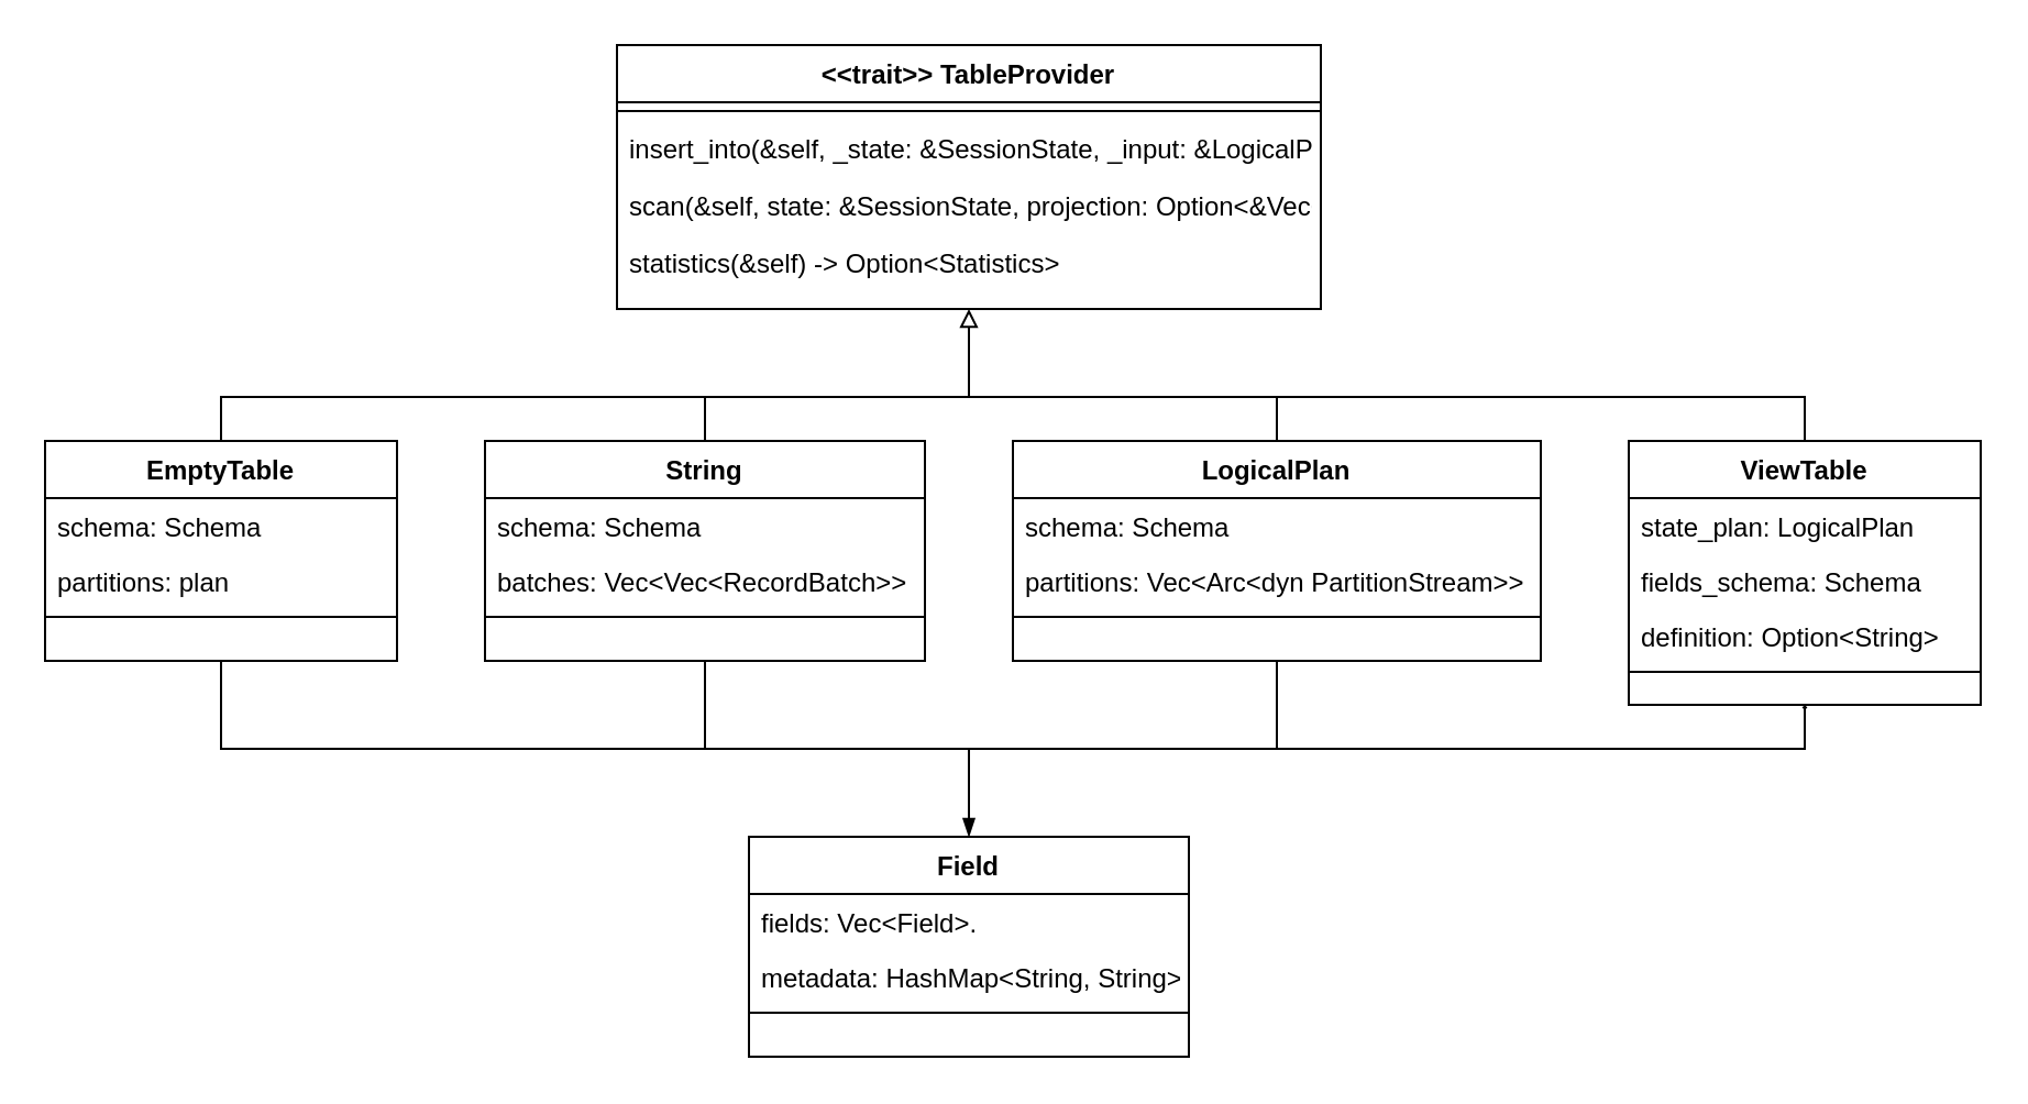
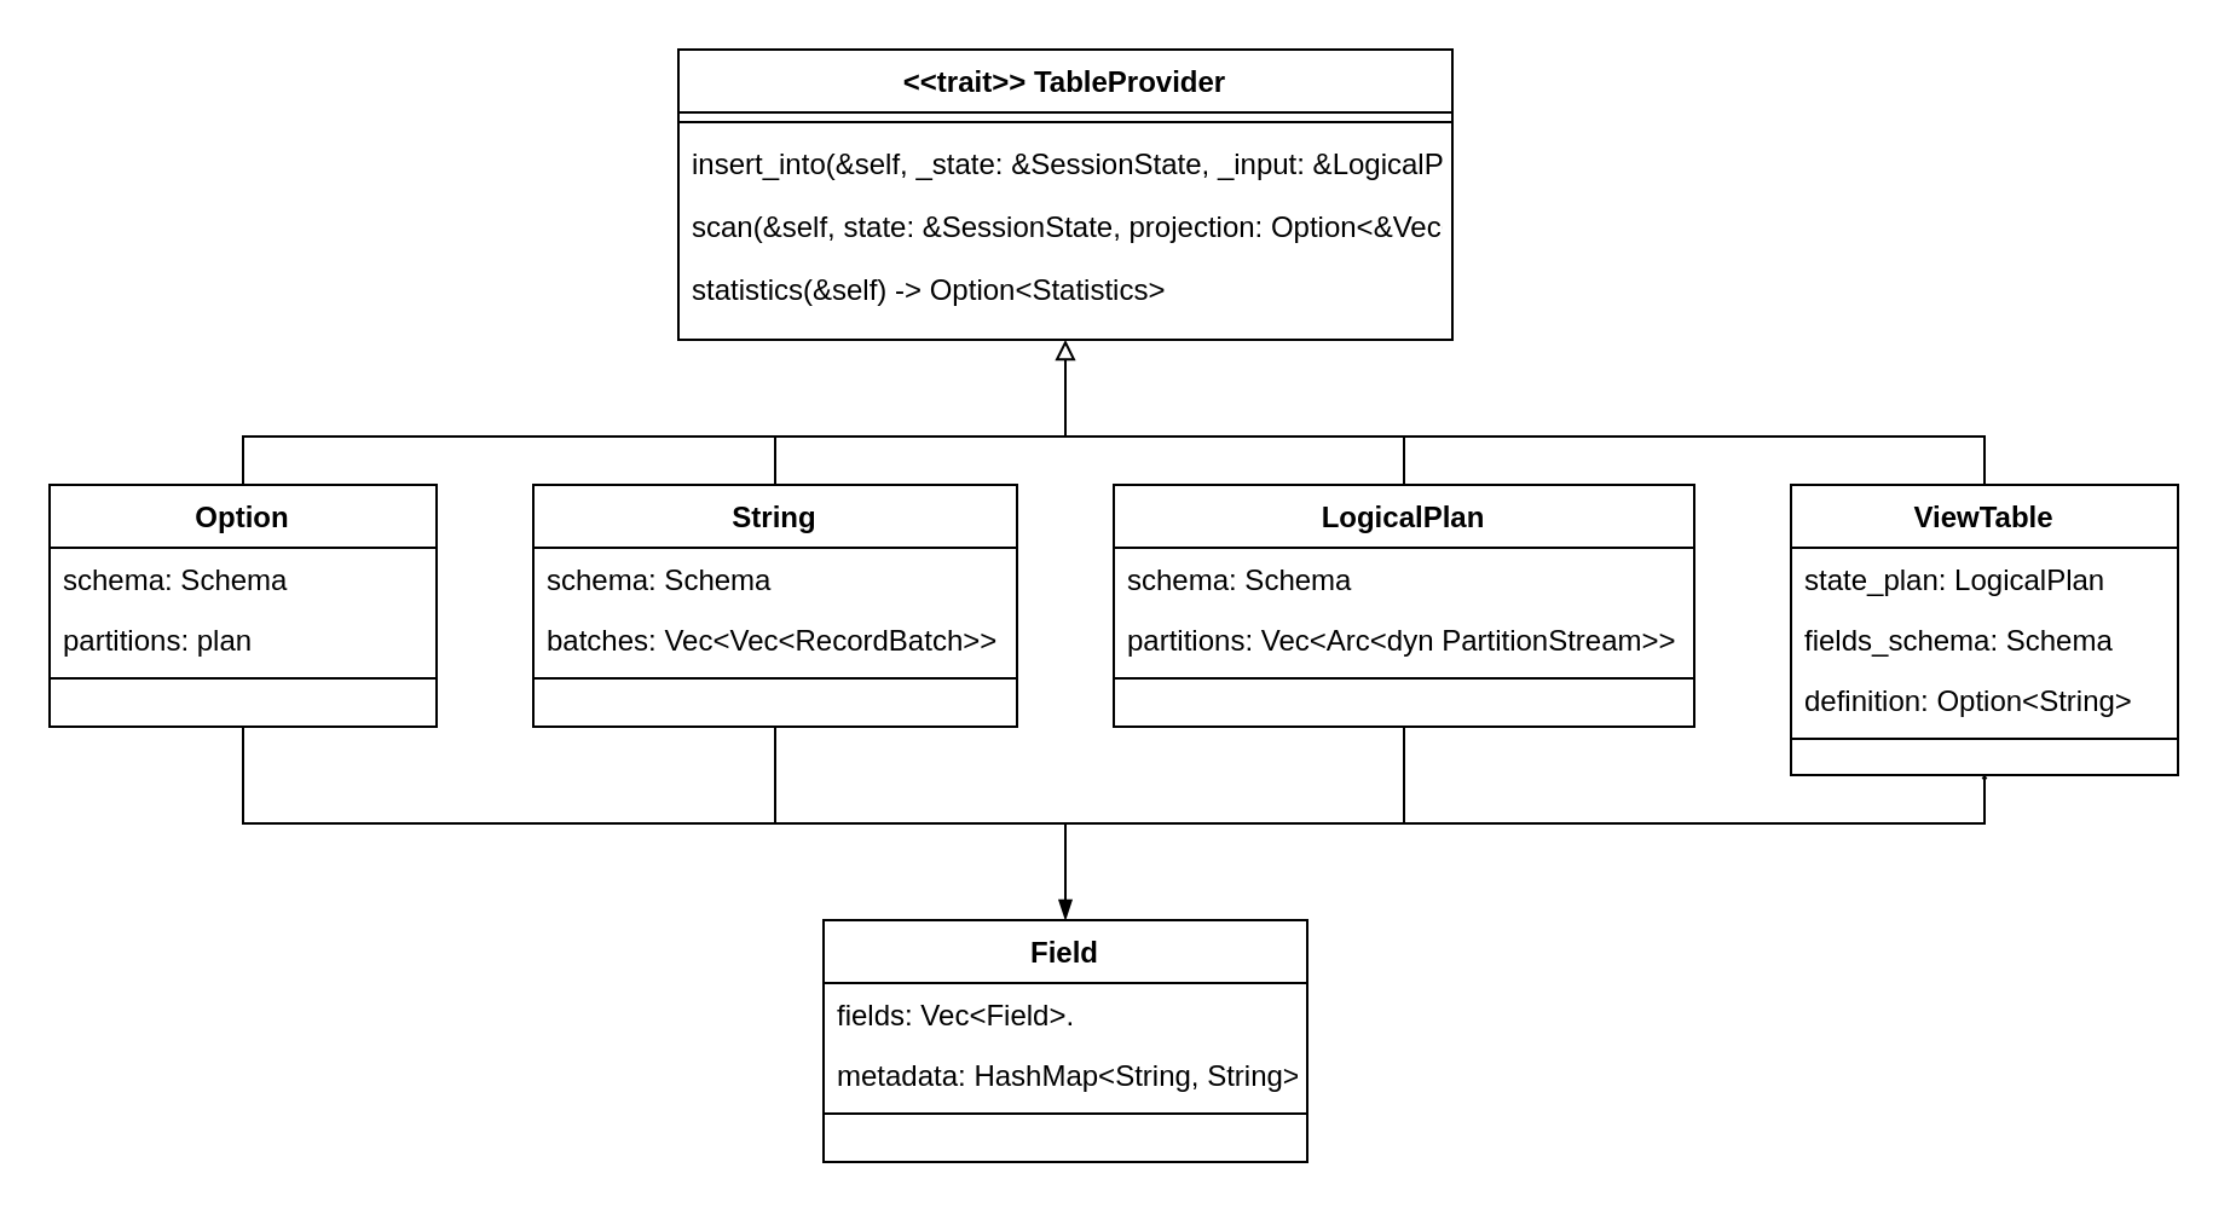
  <mxCell id="0" />
  <mxCell id="1" parent="0" />
  <mxCell id="2" style="edgeStyle=orthogonalEdgeStyle;rounded=0;orthogonalLoop=1;jettySize=auto;html=1;startArrow=block;startFill=0;endArrow=none;endFill=0;endSize=10;sourcePerimeterSpacing=6;targetPerimeterSpacing=10;exitX=0.5;exitY=1;exitDx=0;exitDy=0;labelBackgroundColor=none;fontColor=default;" edge="1" parent="1" source="3"><mxGeometry relative="1" as="geometry"><mxPoint x="440" y="180" as="targetPoint" /><mxPoint x="420" y="140" as="sourcePoint" /></mxGeometry></mxCell>
  <mxCell id="3" value="&lt;&lt;trait&gt;&gt; TableProvider" style="swimlane;fontStyle=1;align=center;verticalAlign=top;childLayout=stackLayout;horizontal=1;startSize=26;horizontalStack=0;resizeParent=1;resizeLast=0;collapsible=1;marginBottom=0;rounded=0;shadow=0;strokeWidth=1;spacing=2;labelBackgroundColor=none;" vertex="1" parent="1"><mxGeometry x="280" y="20" width="320" height="120" as="geometry"><mxRectangle x="550" y="140" width="160" height="26" as="alternateBounds" /></mxGeometry></mxCell>
  <mxCell id="4" value="" style="line;html=1;strokeWidth=1;align=left;verticalAlign=middle;spacingTop=2;spacingLeft=3;spacingRight=3;rotatable=0;labelPosition=right;points=[];portConstraint=eastwest;labelBackgroundColor=none;" vertex="1" parent="3"><mxGeometry y="26" width="320" height="8" as="geometry" /></mxCell>
  <mxCell id="5" value="insert_into(&amp;self, _state: &amp;SessionState, _input: &amp;LogicalPlan) -&gt; Result&lt;()&gt;" style="text;align=left;verticalAlign=top;spacingLeft=4;spacingRight=4;overflow=hidden;rotatable=0;points=[[0,0.5],[1,0.5]];portConstraint=eastwest;labelBackgroundColor=none;" vertex="1" parent="3"><mxGeometry y="34" width="320" height="26" as="geometry" /></mxCell>
  <mxCell id="6" value="scan(&amp;self, state: &amp;SessionState, projection: Option&lt;&amp;Vec&lt;usize&gt;&gt;, filters: &amp;[Expr], limit: Option&lt;usize&gt;) -&gt; Result&lt;Arc&lt;dyn ExecutionPlan&gt;&gt;&#10;" style="text;align=left;verticalAlign=top;spacingLeft=4;spacingRight=4;overflow=hidden;rotatable=0;points=[[0,0.5],[1,0.5]];portConstraint=eastwest;labelBackgroundColor=none;" vertex="1" parent="3"><mxGeometry y="60" width="320" height="26" as="geometry" /></mxCell>
  <mxCell id="7" value="statistics(&amp;self) -&gt; Option&lt;Statistics&gt;&#10;" style="text;align=left;verticalAlign=top;spacingLeft=4;spacingRight=4;overflow=hidden;rotatable=0;points=[[0,0.5],[1,0.5]];portConstraint=eastwest;labelBackgroundColor=none;" vertex="1" parent="3"><mxGeometry y="86" width="320" height="26" as="geometry" /></mxCell>
  <mxCell id="8" style="edgeStyle=orthogonalEdgeStyle;rounded=0;orthogonalLoop=1;jettySize=auto;html=1;exitX=0.5;exitY=1;exitDx=0;exitDy=0;startArrow=none;startFill=0;endArrow=none;endFill=0;startSize=0;endSize=0;sourcePerimeterSpacing=6;targetPerimeterSpacing=10;labelBackgroundColor=none;fontColor=default;" edge="1" parent="1" source="9"><mxGeometry relative="1" as="geometry"><mxPoint x="320" y="340" as="targetPoint" /></mxGeometry></mxCell>
  <mxCell id="9" value="String" style="swimlane;fontStyle=1;align=center;verticalAlign=top;childLayout=stackLayout;horizontal=1;startSize=26;horizontalStack=0;resizeParent=1;resizeLast=0;collapsible=1;marginBottom=0;rounded=0;shadow=0;strokeWidth=1;spacing=2;labelBackgroundColor=none;" vertex="1" parent="1"><mxGeometry x="220" y="200" width="200" height="100" as="geometry"><mxRectangle x="550" y="140" width="160" height="26" as="alternateBounds" /></mxGeometry></mxCell>
  <mxCell id="10" value="schema: Schema" style="text;align=left;verticalAlign=top;spacingLeft=4;spacingRight=4;overflow=hidden;rotatable=0;points=[[0,0.5],[1,0.5]];portConstraint=eastwest;labelBackgroundColor=none;" vertex="1" parent="9"><mxGeometry y="26" width="200" height="25" as="geometry" /></mxCell>
  <mxCell id="11" value="batches: Vec&lt;Vec&lt;RecordBatch&gt;&gt;&#10;" style="text;align=left;verticalAlign=top;spacingLeft=4;spacingRight=4;overflow=hidden;rotatable=0;points=[[0,0.5],[1,0.5]];portConstraint=eastwest;rounded=0;shadow=0;html=0;labelBackgroundColor=none;" vertex="1" parent="9"><mxGeometry y="51" width="200" height="25" as="geometry" /></mxCell>
  <mxCell id="12" value="" style="line;html=1;strokeWidth=1;align=left;verticalAlign=middle;spacingTop=-1;spacingLeft=3;spacingRight=3;rotatable=0;labelPosition=right;points=[];portConstraint=eastwest;labelBackgroundColor=none;" vertex="1" parent="9"><mxGeometry y="76" width="200" height="8" as="geometry" /></mxCell>
  <mxCell id="13" style="edgeStyle=orthogonalEdgeStyle;rounded=0;orthogonalLoop=1;jettySize=auto;html=1;exitX=0.5;exitY=1;exitDx=0;exitDy=0;entryX=0.5;entryY=1;entryDx=0;entryDy=0;startArrow=none;startFill=0;endArrow=diamond;endFill=0;startSize=0;endSize=0;sourcePerimeterSpacing=6;targetPerimeterSpacing=10;labelBackgroundColor=none;fontColor=default;" edge="1" parent="1" source="14" target="18"><mxGeometry relative="1" as="geometry"><Array as="points"><mxPoint x="100" y="340" /><mxPoint x="820" y="340" /></Array></mxGeometry></mxCell>
- <mxCell id="14" value="EmptyTable" style="swimlane;fontStyle=1;align=center;verticalAlign=top;childLayout=stackLayout;horizontal=1;startSize=26;horizontalStack=0;resizeParent=1;resizeLast=0;collapsible=1;marginBottom=0;rounded=0;shadow=0;strokeWidth=1;spacing=2;labelBackgroundColor=none;" vertex="1" parent="1"><mxGeometry x="20" y="200" width="160" height="100" as="geometry"><mxRectangle x="550" y="140" width="160" height="26" as="alternateBounds" /></mxGeometry></mxCell>
+ <mxCell id="14" value="Option" style="swimlane;fontStyle=1;align=center;verticalAlign=top;childLayout=stackLayout;horizontal=1;startSize=26;horizontalStack=0;resizeParent=1;resizeLast=0;collapsible=1;marginBottom=0;rounded=0;shadow=0;strokeWidth=1;spacing=2;labelBackgroundColor=none;" vertex="1" parent="1"><mxGeometry x="20" y="200" width="160" height="100" as="geometry"><mxRectangle x="550" y="140" width="160" height="26" as="alternateBounds" /></mxGeometry></mxCell>
  <mxCell id="15" value="schema: Schema&#10;" style="text;align=left;verticalAlign=top;spacingLeft=4;spacingRight=4;overflow=hidden;rotatable=0;points=[[0,0.5],[1,0.5]];portConstraint=eastwest;labelBackgroundColor=none;" vertex="1" parent="14"><mxGeometry y="26" width="160" height="25" as="geometry" /></mxCell>
  <mxCell id="16" value="partitions: plan&#10;" style="text;align=left;verticalAlign=top;spacingLeft=4;spacingRight=4;overflow=hidden;rotatable=0;points=[[0,0.5],[1,0.5]];portConstraint=eastwest;rounded=0;shadow=0;html=0;labelBackgroundColor=none;" vertex="1" parent="14"><mxGeometry y="51" width="160" height="25" as="geometry" /></mxCell>
  <mxCell id="17" value="" style="line;html=1;strokeWidth=1;align=left;verticalAlign=middle;spacingTop=-1;spacingLeft=3;spacingRight=3;rotatable=0;labelPosition=right;points=[];portConstraint=eastwest;labelBackgroundColor=none;" vertex="1" parent="14"><mxGeometry y="76" width="160" height="8" as="geometry" /></mxCell>
  <mxCell id="18" value="ViewTable" style="swimlane;fontStyle=1;align=center;verticalAlign=top;childLayout=stackLayout;horizontal=1;startSize=26;horizontalStack=0;resizeParent=1;resizeLast=0;collapsible=1;marginBottom=0;rounded=0;shadow=0;strokeWidth=1;spacing=2;labelBackgroundColor=none;" vertex="1" parent="1"><mxGeometry x="740" y="200" width="160" height="120" as="geometry"><mxRectangle x="550" y="140" width="160" height="26" as="alternateBounds" /></mxGeometry></mxCell>
  <mxCell id="19" value="state_plan: LogicalPlan" style="text;align=left;verticalAlign=top;spacingLeft=4;spacingRight=4;overflow=hidden;rotatable=0;points=[[0,0.5],[1,0.5]];portConstraint=eastwest;labelBackgroundColor=none;" vertex="1" parent="18"><mxGeometry y="26" width="160" height="25" as="geometry" /></mxCell>
  <mxCell id="20" value="fields_schema: Schema" style="text;align=left;verticalAlign=top;spacingLeft=4;spacingRight=4;overflow=hidden;rotatable=0;points=[[0,0.5],[1,0.5]];portConstraint=eastwest;rounded=0;shadow=0;html=0;labelBackgroundColor=none;" vertex="1" parent="18"><mxGeometry y="51" width="160" height="25" as="geometry" /></mxCell>
  <mxCell id="21" value="definition: Option&lt;String&gt;&#10;" style="text;align=left;verticalAlign=top;spacingLeft=4;spacingRight=4;overflow=hidden;rotatable=0;points=[[0,0.5],[1,0.5]];portConstraint=eastwest;rounded=0;shadow=0;html=0;labelBackgroundColor=none;" vertex="1" parent="18"><mxGeometry y="76" width="160" height="25" as="geometry" /></mxCell>
  <mxCell id="22" value="" style="line;html=1;strokeWidth=1;align=left;verticalAlign=middle;spacingTop=-1;spacingLeft=3;spacingRight=3;rotatable=0;labelPosition=right;points=[];portConstraint=eastwest;labelBackgroundColor=none;" vertex="1" parent="18"><mxGeometry y="101" width="160" height="8" as="geometry" /></mxCell>
  <mxCell id="23" style="edgeStyle=orthogonalEdgeStyle;rounded=0;orthogonalLoop=1;jettySize=auto;html=1;exitX=0.5;exitY=1;exitDx=0;exitDy=0;startArrow=none;startFill=0;endArrow=none;endFill=0;startSize=0;endSize=0;sourcePerimeterSpacing=6;targetPerimeterSpacing=10;labelBackgroundColor=none;fontColor=default;" edge="1" parent="1" source="24"><mxGeometry relative="1" as="geometry"><mxPoint x="580" y="340" as="targetPoint" /></mxGeometry></mxCell>
  <mxCell id="24" value="LogicalPlan&#10;" style="swimlane;fontStyle=1;align=center;verticalAlign=top;childLayout=stackLayout;horizontal=1;startSize=26;horizontalStack=0;resizeParent=1;resizeLast=0;collapsible=1;marginBottom=0;rounded=0;shadow=0;strokeWidth=1;spacing=2;labelBackgroundColor=none;" vertex="1" parent="1"><mxGeometry x="460" y="200" width="240" height="100" as="geometry"><mxRectangle x="550" y="140" width="160" height="26" as="alternateBounds" /></mxGeometry></mxCell>
  <mxCell id="25" value="schema: Schema" style="text;align=left;verticalAlign=top;spacingLeft=4;spacingRight=4;overflow=hidden;rotatable=0;points=[[0,0.5],[1,0.5]];portConstraint=eastwest;rounded=0;shadow=0;html=0;labelBackgroundColor=none;" vertex="1" parent="24"><mxGeometry y="26" width="240" height="25" as="geometry" /></mxCell>
  <mxCell id="26" value="partitions: Vec&lt;Arc&lt;dyn PartitionStream&gt;&gt;&#10;" style="text;align=left;verticalAlign=top;spacingLeft=4;spacingRight=4;overflow=hidden;rotatable=0;points=[[0,0.5],[1,0.5]];portConstraint=eastwest;rounded=0;shadow=0;html=0;labelBackgroundColor=none;" vertex="1" parent="24"><mxGeometry y="51" width="240" height="25" as="geometry" /></mxCell>
  <mxCell id="27" value="" style="line;html=1;strokeWidth=1;align=left;verticalAlign=middle;spacingTop=-1;spacingLeft=3;spacingRight=3;rotatable=0;labelPosition=right;points=[];portConstraint=eastwest;labelBackgroundColor=none;" vertex="1" parent="24"><mxGeometry y="76" width="240" height="8" as="geometry" /></mxCell>
  <mxCell id="28" style="edgeStyle=orthogonalEdgeStyle;rounded=0;orthogonalLoop=1;jettySize=auto;html=1;exitX=0.5;exitY=0;exitDx=0;exitDy=0;startArrow=blockThin;startFill=1;endArrow=none;endFill=0;startSize=6;endSize=10;sourcePerimeterSpacing=0;targetPerimeterSpacing=0;labelBackgroundColor=none;fontColor=default;" edge="1" parent="1" source="29"><mxGeometry relative="1" as="geometry"><mxPoint x="440" y="340" as="targetPoint" /></mxGeometry></mxCell>
  <mxCell id="29" value="Field" style="swimlane;fontStyle=1;align=center;verticalAlign=top;childLayout=stackLayout;horizontal=1;startSize=26;horizontalStack=0;resizeParent=1;resizeLast=0;collapsible=1;marginBottom=0;rounded=0;shadow=0;strokeWidth=1;spacing=2;labelBackgroundColor=none;" vertex="1" parent="1"><mxGeometry x="340" y="380" width="200" height="100" as="geometry"><mxRectangle x="550" y="140" width="160" height="26" as="alternateBounds" /></mxGeometry></mxCell>
  <mxCell id="30" value="fields: Vec&lt;Field&gt;." style="text;align=left;verticalAlign=top;spacingLeft=4;spacingRight=4;overflow=hidden;rotatable=0;points=[[0,0.5],[1,0.5]];portConstraint=eastwest;labelBackgroundColor=none;" vertex="1" parent="29"><mxGeometry y="26" width="200" height="25" as="geometry" /></mxCell>
  <mxCell id="31" value="metadata: HashMap&lt;String, String&gt;&#10;" style="text;align=left;verticalAlign=top;spacingLeft=4;spacingRight=4;overflow=hidden;rotatable=0;points=[[0,0.5],[1,0.5]];portConstraint=eastwest;rounded=0;shadow=0;html=0;labelBackgroundColor=none;" vertex="1" parent="29"><mxGeometry y="51" width="200" height="25" as="geometry" /></mxCell>
  <mxCell id="32" value="" style="line;html=1;strokeWidth=1;align=left;verticalAlign=middle;spacingTop=-1;spacingLeft=3;spacingRight=3;rotatable=0;labelPosition=right;points=[];portConstraint=eastwest;labelBackgroundColor=none;" vertex="1" parent="29"><mxGeometry y="76" width="200" height="8" as="geometry" /></mxCell>
  <mxCell id="33" value="" style="group;labelBackgroundColor=none;" vertex="1" connectable="0" parent="1"><mxGeometry x="300" y="180" width="280" height="20" as="geometry" /></mxCell>
  <mxCell id="34" value="" style="group;labelBackgroundColor=none;" vertex="1" connectable="0" parent="33"><mxGeometry width="240" as="geometry" /></mxCell>
  <mxCell id="35" style="edgeStyle=orthogonalEdgeStyle;rounded=0;orthogonalLoop=1;jettySize=auto;html=1;exitX=0.5;exitY=0;exitDx=0;exitDy=0;startArrow=none;startFill=0;endArrow=none;endFill=0;endSize=10;labelBackgroundColor=none;fontColor=default;" edge="1" parent="34" source="9"><mxGeometry relative="1" as="geometry"><mxPoint x="20" as="targetPoint" /><Array as="points"><mxPoint x="20" y="10" /><mxPoint x="20" y="10" /></Array></mxGeometry></mxCell>
  <mxCell id="36" style="edgeStyle=orthogonalEdgeStyle;rounded=0;orthogonalLoop=1;jettySize=auto;html=1;exitX=0.5;exitY=0;exitDx=0;exitDy=0;endArrow=none;endFill=0;endSize=10;startArrow=none;startFill=0;labelBackgroundColor=none;fontColor=default;" edge="1" parent="34" source="14"><mxGeometry relative="1" as="geometry"><mxPoint x="520" y="20" as="targetPoint" /><Array as="points"><mxPoint x="-200" /><mxPoint x="520" /><mxPoint x="520" y="20" /></Array></mxGeometry></mxCell>
  <mxCell id="37" style="edgeStyle=orthogonalEdgeStyle;rounded=0;orthogonalLoop=1;jettySize=auto;html=1;startArrow=none;startFill=0;endArrow=none;endFill=0;endSize=10;labelBackgroundColor=none;fontColor=default;" edge="1" parent="33" source="24"><mxGeometry relative="1" as="geometry"><mxPoint x="280" as="targetPoint" /><mxPoint x="30" y="30" as="sourcePoint" /><Array as="points"><mxPoint x="280" y="20" /></Array></mxGeometry></mxCell>
